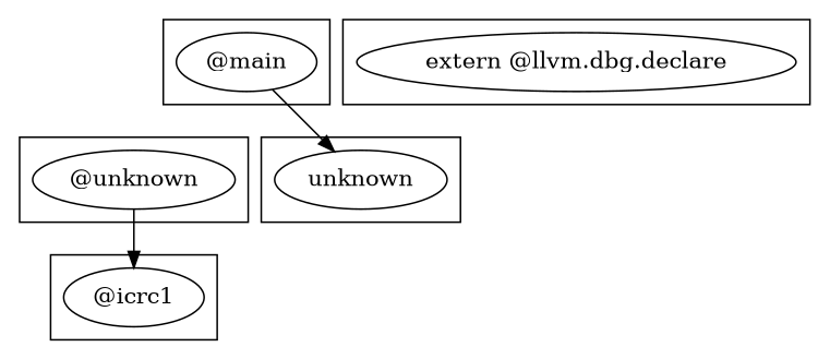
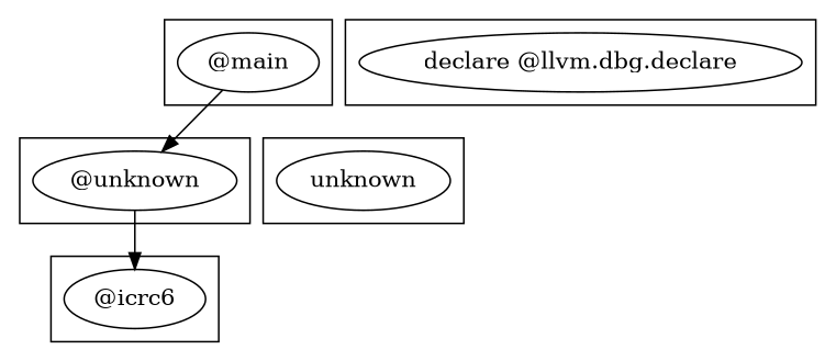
  digraph {
    n1 [label="@main"]
-   n2 [label="extern @llvm.dbg.declare"]
+   n2 [label="declare @llvm.dbg.declare"]
    n3 [label="@unknown"]
-   n4 [label="@icrc1"]
+   n4 [label="@icrc6"]
    n5 [label=unknown]
    subgraph cluster_1 {
      n1
    }
    subgraph cluster_2 {
      n2
    }
    subgraph cluster_3 {
      n3
    }
    subgraph cluster_4 {
      n4
    }
    subgraph cluster_5 {
      n5
    }
-   n1 -> n5
+   n1 -> n3
    n3 -> n4
  }
